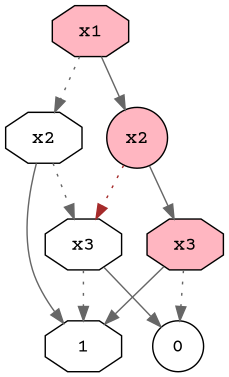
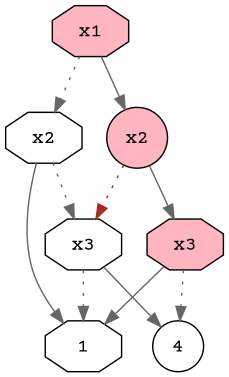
  digraph {
    fontname="Courier Prime"
    node [style=filled fillcolor=white shape=octagon fontname="Courier Prime"]
    edge [color=gray40 fontname="Courier Prime"]
    n1 [label=x1 fillcolor=lightpink]
    n2 [label=x2 fillcolor=lightpink shape=circle]
    n3 [label=x2]
    n4 [label=x3 fillcolor=lightpink]
    n5 [label=x3]
    n6 [label=1]
-   n7 [label=0 shape=circle]
+   n7 [label=4 shape=circle]
    subgraph sub_1 {
    }
    subgraph sub_2 {
      rank=same
      n1
    }
    subgraph sub_3 {
      rank=same
      n2
      n3
    }
    subgraph sub_4 {
      rank=same
      n4
      n5
    }
    subgraph sub_5 {
      rank=same
      subgraph sub_6 {
        rank=same
        n6
      }
      subgraph sub_7 {
        rank=same
        n7
      }
    }
    n1 -> n2
    n1 -> n3 [style=dotted]
    n2 -> n4
    n2 -> n5 [style=dotted color=brown]
    n3 -> n5 [style=dotted]
    n3 -> n6
    n4 -> n6
    n4 -> n7 [style=dotted]
    n5 -> n6 [style=dotted]
    n5 -> n7
  }
